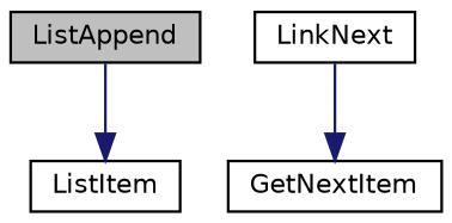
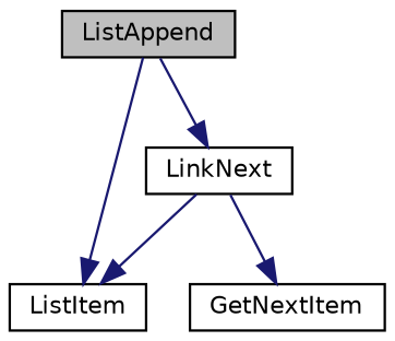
  digraph {
    rankdir=TB
    node [color=black fillcolor=white fontname=Helvetica fontsize=10 shape=record style=filled]
    edge [color=midnightblue fontname=Helvetica fontsize=10 labelfontname=Helvetica labelfontsize=10 style=solid]
    n1 [fillcolor=grey75 fontcolor=black height=0.2 label=ListAppend width=0.4]
    n2 [height=0.2 label=ListItem width=0.4]
    n3 [height=0.2 label=LinkNext width=0.4]
    n4 [height=0.2 label=GetNextItem width=0.4]
    n1 -> n2
+   n1 -> n3
+   n3 -> n2
    n3 -> n4
  }
